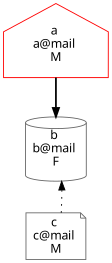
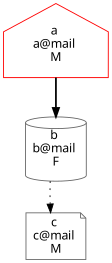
  digraph {
    fontname="Noto Sans"
    node [color=gray40 fontname="Noto Sans"]
    edge [fontname="Noto Sans"]
    n1 [color=red label="a \na@mail \nM" shape=house]
    n2 [label="b \nb@mail \nF" shape=cylinder]
    n3 [label="c \nc@mail \nM" shape=note]
    n1 -> n2 [style=bold]
-   n3 -> n2 [style=dotted]
+   n2 -> n3 [style=dotted]
  }
